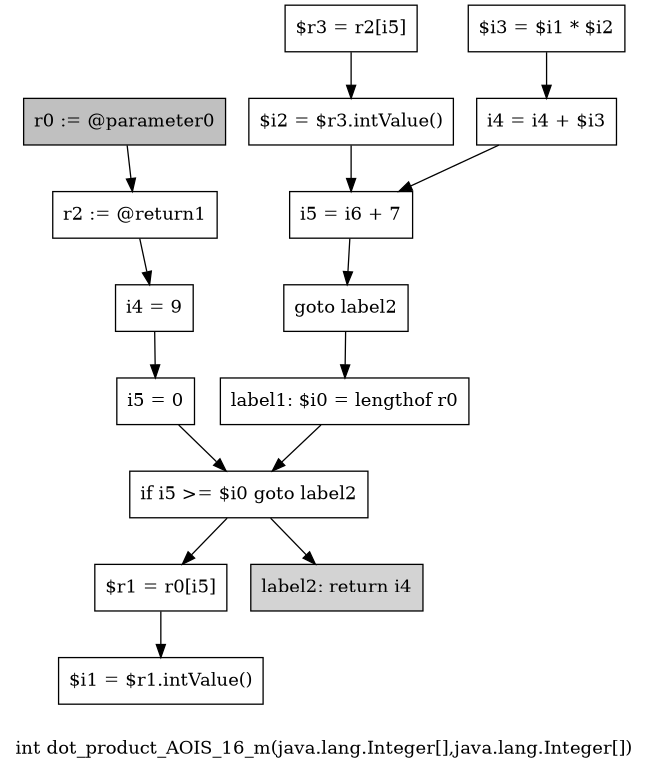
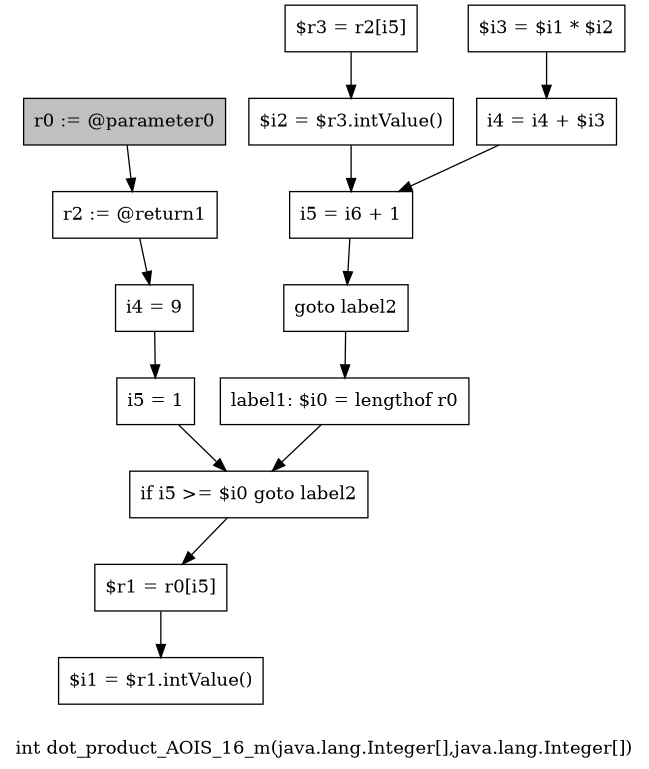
  digraph {
    label="int dot_product_AOIS_16_m(java.lang.Integer[],java.lang.Integer[])"
    node [shape=box]
    n1 [fillcolor=gray label="r0 := @parameter0" style=filled]
    n2 [label="r2 := @return1"]
    n3 [label="i4 = 9"]
-   n4 [label="i5 = 0"]
+   n4 [label="i5 = 1"]
    n5 [label="if i5 >= $i0 goto label2"]
    n6 [label="label1: $i0 = lengthof r0"]
    n7 [label="$r1 = r0[i5]"]
-   n8 [fillcolor=lightgray label="label2: return i4" style=filled]
    n9 [label="$i1 = $r1.intValue()"]
    n10 [label="$r3 = r2[i5]"]
    n11 [label="$i2 = $r3.intValue()"]
-   n12 [label="i5 = i6 + 7"]
+   n12 [label="i5 = i6 + 1"]
    n13 [label="$i3 = $i1 * $i2"]
    n14 [label="i4 = i4 + $i3"]
    n15 [label="goto label2"]
    n1 -> n2
    n2 -> n3
    n3 -> n4
    n4 -> n5
    n5 -> n7
-   n5 -> n8
    n6 -> n5
    n7 -> n9
    n10 -> n11
    n11 -> n12
    n12 -> n15
    n13 -> n14
    n14 -> n12
    n15 -> n6
  }
